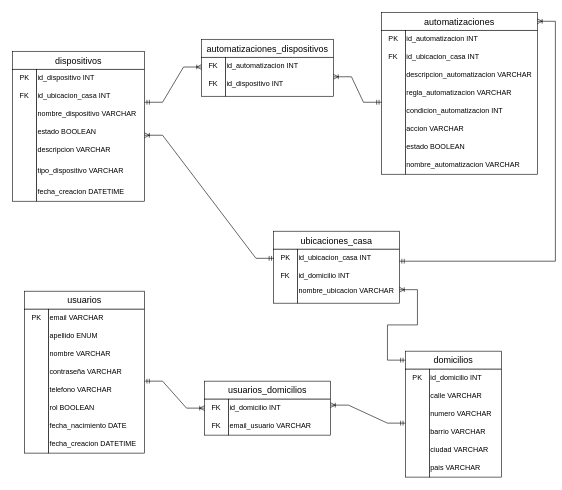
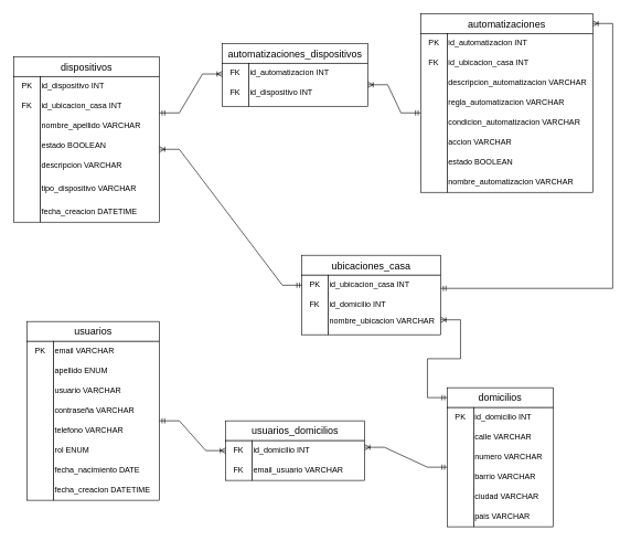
  <mxCell id="0" />
  <mxCell id="1" parent="0" />
  <mxCell id="2" value="" style="rounded=0;whiteSpace=wrap;html=1;" parent="1" vertex="1"><mxGeometry x="40" y="485" width="200" height="30" as="geometry" /></mxCell>
  <mxCell id="3" value="" style="rounded=0;whiteSpace=wrap;html=1;" parent="1" vertex="1"><mxGeometry x="40" y="515" width="40" height="240" as="geometry" /></mxCell>
  <mxCell id="4" value="" style="rounded=0;whiteSpace=wrap;html=1;" parent="1" vertex="1"><mxGeometry x="80" y="515" width="160" height="240" as="geometry" /></mxCell>
- <mxCell id="5" value="nombre VARCHAR" style="text;html=1;align=left;verticalAlign=middle;whiteSpace=wrap;rounded=0;" parent="1" vertex="1"><mxGeometry x="80" y="585" width="120" height="10" as="geometry" /></mxCell>
+ <mxCell id="5" value="usuario VARCHAR" style="text;html=1;align=left;verticalAlign=middle;whiteSpace=wrap;rounded=0;" parent="1" vertex="1"><mxGeometry x="80" y="585" width="120" height="10" as="geometry" /></mxCell>
  <mxCell id="6" value="apellido ENUM" style="text;html=1;align=left;verticalAlign=middle;whiteSpace=wrap;rounded=0;" parent="1" vertex="1"><mxGeometry x="80" y="555" width="120" height="10" as="geometry" /></mxCell>
  <mxCell id="7" value="email VARCHAR" style="text;html=1;align=left;verticalAlign=middle;whiteSpace=wrap;rounded=0;" parent="1" vertex="1"><mxGeometry x="80" y="525" width="110" height="10" as="geometry" /></mxCell>
  <mxCell id="8" value="contraseña VARCHAR" style="text;html=1;align=left;verticalAlign=middle;whiteSpace=wrap;rounded=0;" parent="1" vertex="1"><mxGeometry x="80" y="615" width="140" height="10" as="geometry" /></mxCell>
  <mxCell id="9" value="telefono VARCHAR" style="text;html=1;align=left;verticalAlign=middle;whiteSpace=wrap;rounded=0;" parent="1" vertex="1"><mxGeometry x="80" y="645" width="130" height="10" as="geometry" /></mxCell>
- <mxCell id="10" value="rol BOOLEAN" style="text;html=1;align=left;verticalAlign=middle;whiteSpace=wrap;rounded=0;" parent="1" vertex="1"><mxGeometry x="80" y="675" width="110" height="10" as="geometry" /></mxCell>
+ <mxCell id="10" value="rol ENUM" style="text;html=1;align=left;verticalAlign=middle;whiteSpace=wrap;rounded=0;" parent="1" vertex="1"><mxGeometry x="80" y="675" width="110" height="10" as="geometry" /></mxCell>
  <mxCell id="11" value="fecha_nacimiento DATE" style="text;html=1;align=left;verticalAlign=middle;whiteSpace=wrap;rounded=0;" parent="1" vertex="1"><mxGeometry x="80" y="705" width="150" height="10" as="geometry" /></mxCell>
  <mxCell id="12" value="fecha_creacion DATETIME" style="text;html=1;align=left;verticalAlign=middle;whiteSpace=wrap;rounded=0;" parent="1" vertex="1"><mxGeometry x="80" y="735" width="150" height="10" as="geometry" /></mxCell>
  <mxCell id="13" value="usuarios" style="text;html=1;align=center;verticalAlign=middle;whiteSpace=wrap;rounded=0;fontSize=15;" parent="1" vertex="1"><mxGeometry x="120" y="495" width="40" height="10" as="geometry" /></mxCell>
  <mxCell id="14" value="PK" style="text;html=1;align=left;verticalAlign=middle;whiteSpace=wrap;rounded=0;" parent="1" vertex="1"><mxGeometry x="50" y="525" width="20" height="10" as="geometry" /></mxCell>
  <mxCell id="15" value="" style="rounded=0;whiteSpace=wrap;html=1;" parent="1" vertex="1"><mxGeometry x="340" y="635" width="210" height="30" as="geometry" /></mxCell>
  <mxCell id="16" value="" style="rounded=0;whiteSpace=wrap;html=1;" parent="1" vertex="1"><mxGeometry x="340" y="665" width="40" height="60" as="geometry" /></mxCell>
  <mxCell id="17" value="" style="rounded=0;whiteSpace=wrap;html=1;" parent="1" vertex="1"><mxGeometry x="380" y="665" width="170" height="60" as="geometry" /></mxCell>
  <mxCell id="18" value="id_domicilio INT" style="text;html=1;align=left;verticalAlign=middle;whiteSpace=wrap;rounded=0;" parent="1" vertex="1"><mxGeometry x="380" y="675" width="170" height="10" as="geometry" /></mxCell>
  <mxCell id="19" value="email_usuario VARCHAR" style="text;html=1;align=left;verticalAlign=middle;whiteSpace=wrap;rounded=0;" parent="1" vertex="1"><mxGeometry x="380" y="705" width="140" height="10" as="geometry" /></mxCell>
  <mxCell id="20" value="usuarios_domicilios" style="text;html=1;align=center;verticalAlign=middle;whiteSpace=wrap;rounded=0;fontSize=15;" parent="1" vertex="1"><mxGeometry x="370" y="645" width="150" height="10" as="geometry" /></mxCell>
  <mxCell id="21" value="FK" style="text;html=1;align=left;verticalAlign=middle;whiteSpace=wrap;rounded=0;" parent="1" vertex="1"><mxGeometry x="350" y="675" width="20" height="10" as="geometry" /></mxCell>
  <mxCell id="22" value="FK" style="text;html=1;align=left;verticalAlign=middle;whiteSpace=wrap;rounded=0;" parent="1" vertex="1"><mxGeometry x="350" y="705" width="20" height="10" as="geometry" /></mxCell>
  <mxCell id="23" value="" style="rounded=0;whiteSpace=wrap;html=1;" parent="1" vertex="1"><mxGeometry x="675" y="585" width="160" height="30" as="geometry" /></mxCell>
  <mxCell id="24" value="" style="rounded=0;whiteSpace=wrap;html=1;" parent="1" vertex="1"><mxGeometry x="675" y="615" width="40" height="180" as="geometry" /></mxCell>
  <mxCell id="25" value="" style="rounded=0;whiteSpace=wrap;html=1;" parent="1" vertex="1"><mxGeometry x="715" y="615" width="120" height="180" as="geometry" /></mxCell>
  <mxCell id="26" value="id_domicilio INT" style="text;html=1;align=left;verticalAlign=middle;whiteSpace=wrap;rounded=0;" parent="1" vertex="1"><mxGeometry x="715" y="625" width="100" height="10" as="geometry" /></mxCell>
  <mxCell id="27" value="calle VARCHAR" style="text;html=1;align=left;verticalAlign=middle;whiteSpace=wrap;rounded=0;" parent="1" vertex="1"><mxGeometry x="715" y="655" width="100" height="10" as="geometry" /></mxCell>
  <mxCell id="28" value="numero VARCHAR" style="text;html=1;align=left;verticalAlign=middle;whiteSpace=wrap;rounded=0;" parent="1" vertex="1"><mxGeometry x="715" y="685" width="110" height="10" as="geometry" /></mxCell>
  <mxCell id="29" value="barrio VARCHAR" style="text;html=1;align=left;verticalAlign=middle;whiteSpace=wrap;rounded=0;" parent="1" vertex="1"><mxGeometry x="715" y="715" width="100" height="10" as="geometry" /></mxCell>
  <mxCell id="30" value="ciudad VARCHAR" style="text;html=1;align=left;verticalAlign=middle;whiteSpace=wrap;rounded=0;" parent="1" vertex="1"><mxGeometry x="715" y="745" width="110" height="10" as="geometry" /></mxCell>
  <mxCell id="31" value="pais VARCHAR" style="text;html=1;align=left;verticalAlign=middle;whiteSpace=wrap;rounded=0;" parent="1" vertex="1"><mxGeometry x="715" y="775" width="110" height="10" as="geometry" /></mxCell>
  <mxCell id="32" value="domicilios" style="text;html=1;align=center;verticalAlign=middle;whiteSpace=wrap;rounded=0;fontSize=15;" parent="1" vertex="1"><mxGeometry x="710" y="595" width="90" height="10" as="geometry" /></mxCell>
  <mxCell id="33" value="PK" style="text;html=1;align=left;verticalAlign=middle;whiteSpace=wrap;rounded=0;" parent="1" vertex="1"><mxGeometry x="685" y="625" width="20" height="10" as="geometry" /></mxCell>
  <mxCell id="34" value="" style="rounded=0;whiteSpace=wrap;html=1;" parent="1" vertex="1"><mxGeometry x="20" y="85" width="220" height="30" as="geometry" /></mxCell>
  <mxCell id="35" value="" style="rounded=0;whiteSpace=wrap;html=1;" parent="1" vertex="1"><mxGeometry x="20" y="115" width="40" height="220" as="geometry" /></mxCell>
  <mxCell id="36" value="" style="rounded=0;whiteSpace=wrap;html=1;" parent="1" vertex="1"><mxGeometry x="60" y="115" width="180" height="220" as="geometry" /></mxCell>
  <mxCell id="37" value="id_dispositivo INT" style="text;html=1;align=left;verticalAlign=middle;whiteSpace=wrap;rounded=0;" parent="1" vertex="1"><mxGeometry x="60" y="125" width="160" height="10" as="geometry" /></mxCell>
  <mxCell id="38" value="tipo_dispositivo VARCHAR" style="text;html=1;align=left;verticalAlign=middle;whiteSpace=wrap;rounded=0;" parent="1" vertex="1"><mxGeometry x="60" y="280" width="170" height="10" as="geometry" /></mxCell>
- <mxCell id="39" value="nombre_dispositivo VARCHAR" style="text;html=1;align=left;verticalAlign=middle;whiteSpace=wrap;rounded=0;" parent="1" vertex="1"><mxGeometry x="60" y="185" width="170" height="10" as="geometry" /></mxCell>
+ <mxCell id="39" value="nombre_apellido VARCHAR" style="text;html=1;align=left;verticalAlign=middle;whiteSpace=wrap;rounded=0;" parent="1" vertex="1"><mxGeometry x="60" y="185" width="170" height="10" as="geometry" /></mxCell>
  <mxCell id="40" value="estado BOOLEAN" style="text;html=1;align=left;verticalAlign=middle;whiteSpace=wrap;rounded=0;" parent="1" vertex="1"><mxGeometry x="60" y="215" width="170" height="10" as="geometry" /></mxCell>
  <mxCell id="41" value="descripcion VARCHAR" style="text;html=1;align=left;verticalAlign=middle;whiteSpace=wrap;rounded=0;" parent="1" vertex="1"><mxGeometry x="60" y="245" width="170" height="10" as="geometry" /></mxCell>
  <mxCell id="42" value="id_ubicacion_casa INT" style="text;html=1;align=left;verticalAlign=middle;whiteSpace=wrap;rounded=0;" parent="1" vertex="1"><mxGeometry x="60" y="155" width="130" height="10" as="geometry" /></mxCell>
  <mxCell id="43" value="dispositivos" style="text;html=1;align=center;verticalAlign=middle;whiteSpace=wrap;rounded=0;fontSize=15;" parent="1" vertex="1"><mxGeometry x="70" y="95" width="120" height="10" as="geometry" /></mxCell>
  <mxCell id="44" value="PK" style="text;html=1;align=left;verticalAlign=middle;whiteSpace=wrap;rounded=0;" parent="1" vertex="1"><mxGeometry x="30" y="125" width="20" height="10" as="geometry" /></mxCell>
  <mxCell id="45" value="FK" style="text;html=1;align=left;verticalAlign=middle;whiteSpace=wrap;rounded=0;" parent="1" vertex="1"><mxGeometry x="30" y="155" width="20" height="10" as="geometry" /></mxCell>
  <mxCell id="46" value="fecha_creacion DATETIME" style="text;html=1;align=left;verticalAlign=middle;whiteSpace=wrap;rounded=0;" parent="1" vertex="1"><mxGeometry x="60" y="315" width="170" height="10" as="geometry" /></mxCell>
  <mxCell id="47" value="" style="rounded=0;whiteSpace=wrap;html=1;" parent="1" vertex="1"><mxGeometry x="335" y="65" width="220" height="30" as="geometry" /></mxCell>
  <mxCell id="48" value="" style="rounded=0;whiteSpace=wrap;html=1;" parent="1" vertex="1"><mxGeometry x="335" y="95" width="40" height="65" as="geometry" /></mxCell>
  <mxCell id="49" value="" style="rounded=0;whiteSpace=wrap;html=1;" parent="1" vertex="1"><mxGeometry x="375" y="95" width="180" height="65" as="geometry" /></mxCell>
  <mxCell id="50" value="id_automatizacion INT" style="text;html=1;align=left;verticalAlign=middle;whiteSpace=wrap;rounded=0;" parent="1" vertex="1"><mxGeometry x="375" y="105" width="150" height="10" as="geometry" /></mxCell>
  <mxCell id="51" value="id_dispositivo INT" style="text;html=1;align=left;verticalAlign=middle;whiteSpace=wrap;rounded=0;" parent="1" vertex="1"><mxGeometry x="375" y="135" width="180" height="10" as="geometry" /></mxCell>
  <mxCell id="52" value="automatizaciones_dispositivos" style="text;html=1;align=center;verticalAlign=middle;whiteSpace=wrap;rounded=0;fontSize=15;" parent="1" vertex="1"><mxGeometry x="370" y="75" width="150" height="10" as="geometry" /></mxCell>
  <mxCell id="53" value="FK" style="text;html=1;align=left;verticalAlign=middle;whiteSpace=wrap;rounded=0;" parent="1" vertex="1"><mxGeometry x="345" y="105" width="20" height="10" as="geometry" /></mxCell>
  <mxCell id="54" value="FK" style="text;html=1;align=left;verticalAlign=middle;whiteSpace=wrap;rounded=0;" parent="1" vertex="1"><mxGeometry x="345" y="135" width="20" height="10" as="geometry" /></mxCell>
  <mxCell id="55" value="" style="rounded=0;whiteSpace=wrap;html=1;" parent="1" vertex="1"><mxGeometry x="635" y="20" width="260" height="30" as="geometry" /></mxCell>
  <mxCell id="56" value="" style="rounded=0;whiteSpace=wrap;html=1;" parent="1" vertex="1"><mxGeometry x="635" y="50" width="40" height="240" as="geometry" /></mxCell>
  <mxCell id="57" value="" style="rounded=0;whiteSpace=wrap;html=1;" parent="1" vertex="1"><mxGeometry x="675" y="50" width="220" height="240" as="geometry" /></mxCell>
  <mxCell id="58" value="id_automatizacion INT" style="text;html=1;align=left;verticalAlign=middle;whiteSpace=wrap;rounded=0;" parent="1" vertex="1"><mxGeometry x="675" y="60" width="160" height="10" as="geometry" /></mxCell>
  <mxCell id="59" value="descripcion_automatizacion VARCHAR" style="text;html=1;align=left;verticalAlign=middle;whiteSpace=wrap;rounded=0;" parent="1" vertex="1"><mxGeometry x="675" y="120" width="220" height="10" as="geometry" /></mxCell>
  <mxCell id="60" value="regla_automatizacion VARCHAR" style="text;html=1;align=left;verticalAlign=middle;whiteSpace=wrap;rounded=0;" parent="1" vertex="1"><mxGeometry x="675" y="150" width="200" height="10" as="geometry" /></mxCell>
- <mxCell id="61" value="condicion_automatizacion INT" style="text;html=1;align=left;verticalAlign=middle;whiteSpace=wrap;rounded=0;" parent="1" vertex="1"><mxGeometry x="675" y="180" width="210" height="10" as="geometry" /></mxCell>
+ <mxCell id="61" value="condicion_automatizacion VARCHAR" style="text;html=1;align=left;verticalAlign=middle;whiteSpace=wrap;rounded=0;" parent="1" vertex="1"><mxGeometry x="675" y="180" width="210" height="10" as="geometry" /></mxCell>
  <mxCell id="62" value="accion VARCHAR" style="text;html=1;align=left;verticalAlign=middle;whiteSpace=wrap;rounded=0;" parent="1" vertex="1"><mxGeometry x="675" y="210" width="110" height="10" as="geometry" /></mxCell>
  <mxCell id="63" value="estado BOOLEAN" style="text;html=1;align=left;verticalAlign=middle;whiteSpace=wrap;rounded=0;" parent="1" vertex="1"><mxGeometry x="675" y="240" width="180" height="10" as="geometry" /></mxCell>
  <mxCell id="64" value="id_ubicacion_casa INT" style="text;html=1;align=left;verticalAlign=middle;whiteSpace=wrap;rounded=0;" parent="1" vertex="1"><mxGeometry x="675" y="90" width="170" height="10" as="geometry" /></mxCell>
  <mxCell id="65" value="automatizaciones" style="text;html=1;align=center;verticalAlign=middle;whiteSpace=wrap;rounded=0;fontSize=15;" parent="1" vertex="1"><mxGeometry x="705" y="30" width="120" height="10" as="geometry" /></mxCell>
  <mxCell id="66" value="PK" style="text;html=1;align=left;verticalAlign=middle;whiteSpace=wrap;rounded=0;" parent="1" vertex="1"><mxGeometry x="645" y="60" width="20" height="10" as="geometry" /></mxCell>
  <mxCell id="67" value="FK" style="text;html=1;align=left;verticalAlign=middle;whiteSpace=wrap;rounded=0;" parent="1" vertex="1"><mxGeometry x="645" y="90" width="20" height="10" as="geometry" /></mxCell>
  <mxCell id="68" value="nombre_automatizacion VARCHAR" style="text;html=1;align=left;verticalAlign=middle;whiteSpace=wrap;rounded=0;" parent="1" vertex="1"><mxGeometry x="675" y="270" width="200" height="10" as="geometry" /></mxCell>
  <mxCell id="69" value="" style="rounded=0;whiteSpace=wrap;html=1;" parent="1" vertex="1"><mxGeometry x="455" y="385" width="210" height="30" as="geometry" /></mxCell>
  <mxCell id="70" value="" style="rounded=0;whiteSpace=wrap;html=1;" parent="1" vertex="1"><mxGeometry x="455" y="415" width="40" height="90" as="geometry" /></mxCell>
  <mxCell id="71" value="" style="rounded=0;whiteSpace=wrap;html=1;" parent="1" vertex="1"><mxGeometry x="495" y="415" width="170" height="90" as="geometry" /></mxCell>
  <mxCell id="72" value="id_ubicacion_casa INT" style="text;html=1;align=left;verticalAlign=middle;whiteSpace=wrap;rounded=0;" parent="1" vertex="1"><mxGeometry x="495" y="425" width="170" height="10" as="geometry" /></mxCell>
  <mxCell id="73" value="id_domicilio INT" style="text;html=1;align=left;verticalAlign=middle;whiteSpace=wrap;rounded=0;" parent="1" vertex="1"><mxGeometry x="495" y="455" width="120" height="10" as="geometry" /></mxCell>
  <mxCell id="74" value="nombre_ubicacion VARCHAR" style="text;html=1;align=left;verticalAlign=middle;whiteSpace=wrap;rounded=0;" parent="1" vertex="1"><mxGeometry x="495" y="480" width="170" height="10" as="geometry" /></mxCell>
  <mxCell id="75" value="ubicaciones_casa" style="text;html=1;align=center;verticalAlign=middle;whiteSpace=wrap;rounded=0;fontSize=15;" parent="1" vertex="1"><mxGeometry x="485" y="395" width="150" height="10" as="geometry" /></mxCell>
  <mxCell id="76" value="PK" style="text;html=1;align=left;verticalAlign=middle;whiteSpace=wrap;rounded=0;" parent="1" vertex="1"><mxGeometry x="465" y="425" width="20" height="10" as="geometry" /></mxCell>
  <mxCell id="77" value="FK" style="text;html=1;align=left;verticalAlign=middle;whiteSpace=wrap;rounded=0;" parent="1" vertex="1"><mxGeometry x="465" y="455" width="20" height="10" as="geometry" /></mxCell>
  <mxCell id="78" value="" style="edgeStyle=entityRelationEdgeStyle;fontSize=12;html=1;endArrow=ERoneToMany;startArrow=ERmandOne;rounded=0;entryX=1;entryY=0.75;entryDx=0;entryDy=0;" parent="1" source="23" target="71" edge="1"><mxGeometry width="100" height="100" relative="1" as="geometry"><mxPoint x="730" y="565" as="sourcePoint" /><mxPoint x="540" y="535" as="targetPoint" /></mxGeometry></mxCell>
  <mxCell id="79" value="" style="edgeStyle=entityRelationEdgeStyle;fontSize=12;html=1;endArrow=ERoneToMany;startArrow=ERmandOne;rounded=0;exitX=1;exitY=0.5;exitDx=0;exitDy=0;entryX=0;entryY=0.25;entryDx=0;entryDy=0;" parent="1" source="4" target="16" edge="1"><mxGeometry width="100" height="100" relative="1" as="geometry"><mxPoint x="370" y="735" as="sourcePoint" /><mxPoint x="470" y="635" as="targetPoint" /></mxGeometry></mxCell>
  <mxCell id="80" value="" style="edgeStyle=entityRelationEdgeStyle;fontSize=12;html=1;endArrow=ERoneToMany;startArrow=ERmandOne;rounded=0;entryX=1;entryY=0;entryDx=0;entryDy=0;" parent="1" source="24" target="18" edge="1"><mxGeometry width="100" height="100" relative="1" as="geometry"><mxPoint x="610" y="675" as="sourcePoint" /><mxPoint x="610" y="715" as="targetPoint" /></mxGeometry></mxCell>
  <mxCell id="81" value="" style="edgeStyle=entityRelationEdgeStyle;fontSize=12;html=1;endArrow=ERoneToMany;startArrow=ERmandOne;rounded=0;entryX=1;entryY=0.5;entryDx=0;entryDy=0;exitX=0.019;exitY=0.169;exitDx=0;exitDy=0;exitPerimeter=0;" parent="1" source="70" target="36" edge="1"><mxGeometry width="100" height="100" relative="1" as="geometry"><mxPoint x="280" as="sourcePoint" y="325" /><mxPoint x="380" y="425" as="targetPoint" /></mxGeometry></mxCell>
  <mxCell id="82" value="" style="edgeStyle=entityRelationEdgeStyle;fontSize=12;html=1;endArrow=ERoneToMany;startArrow=ERmandOne;rounded=0;exitX=0;exitY=0.5;exitDx=0;exitDy=0;" parent="1" source="56" target="49" edge="1"><mxGeometry width="100" height="100" relative="1" as="geometry"><mxPoint x="450" y="355" as="sourcePoint" /><mxPoint x="550" y="255" as="targetPoint" /></mxGeometry></mxCell>
  <mxCell id="83" value="" style="edgeStyle=entityRelationEdgeStyle;fontSize=12;html=1;endArrow=ERoneToMany;startArrow=ERmandOne;rounded=0;exitX=1;exitY=0.25;exitDx=0;exitDy=0;entryX=0;entryY=0.25;entryDx=0;entryDy=0;" parent="1" source="36" target="48" edge="1"><mxGeometry width="100" height="100" relative="1" as="geometry"><mxPoint x="290" y="35" as="sourcePoint" /><mxPoint x="390" y="80" as="targetPoint" /></mxGeometry></mxCell>
  <mxCell id="84" value="" style="edgeStyle=entityRelationEdgeStyle;fontSize=12;html=1;endArrow=ERoneToMany;startArrow=ERmandOne;rounded=0;exitX=1;exitY=1;exitDx=0;exitDy=0;" parent="1" source="72" target="55" edge="1"><mxGeometry width="100" height="100" relative="1" as="geometry"><mxPoint x="700" y="424" as="sourcePoint" /><mxPoint x="795" y="365" as="targetPoint" /></mxGeometry></mxCell>
